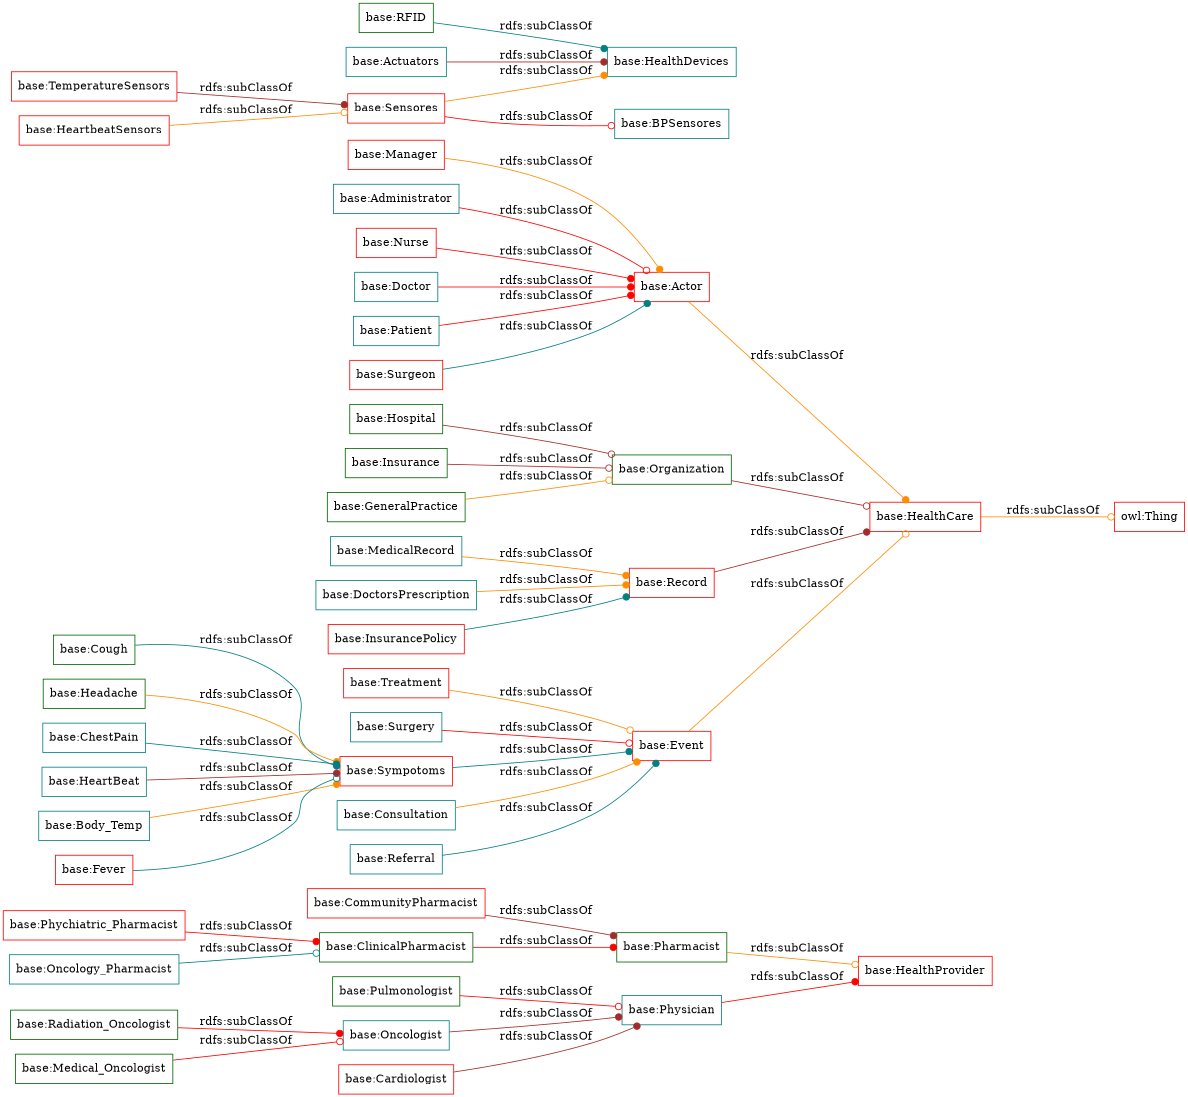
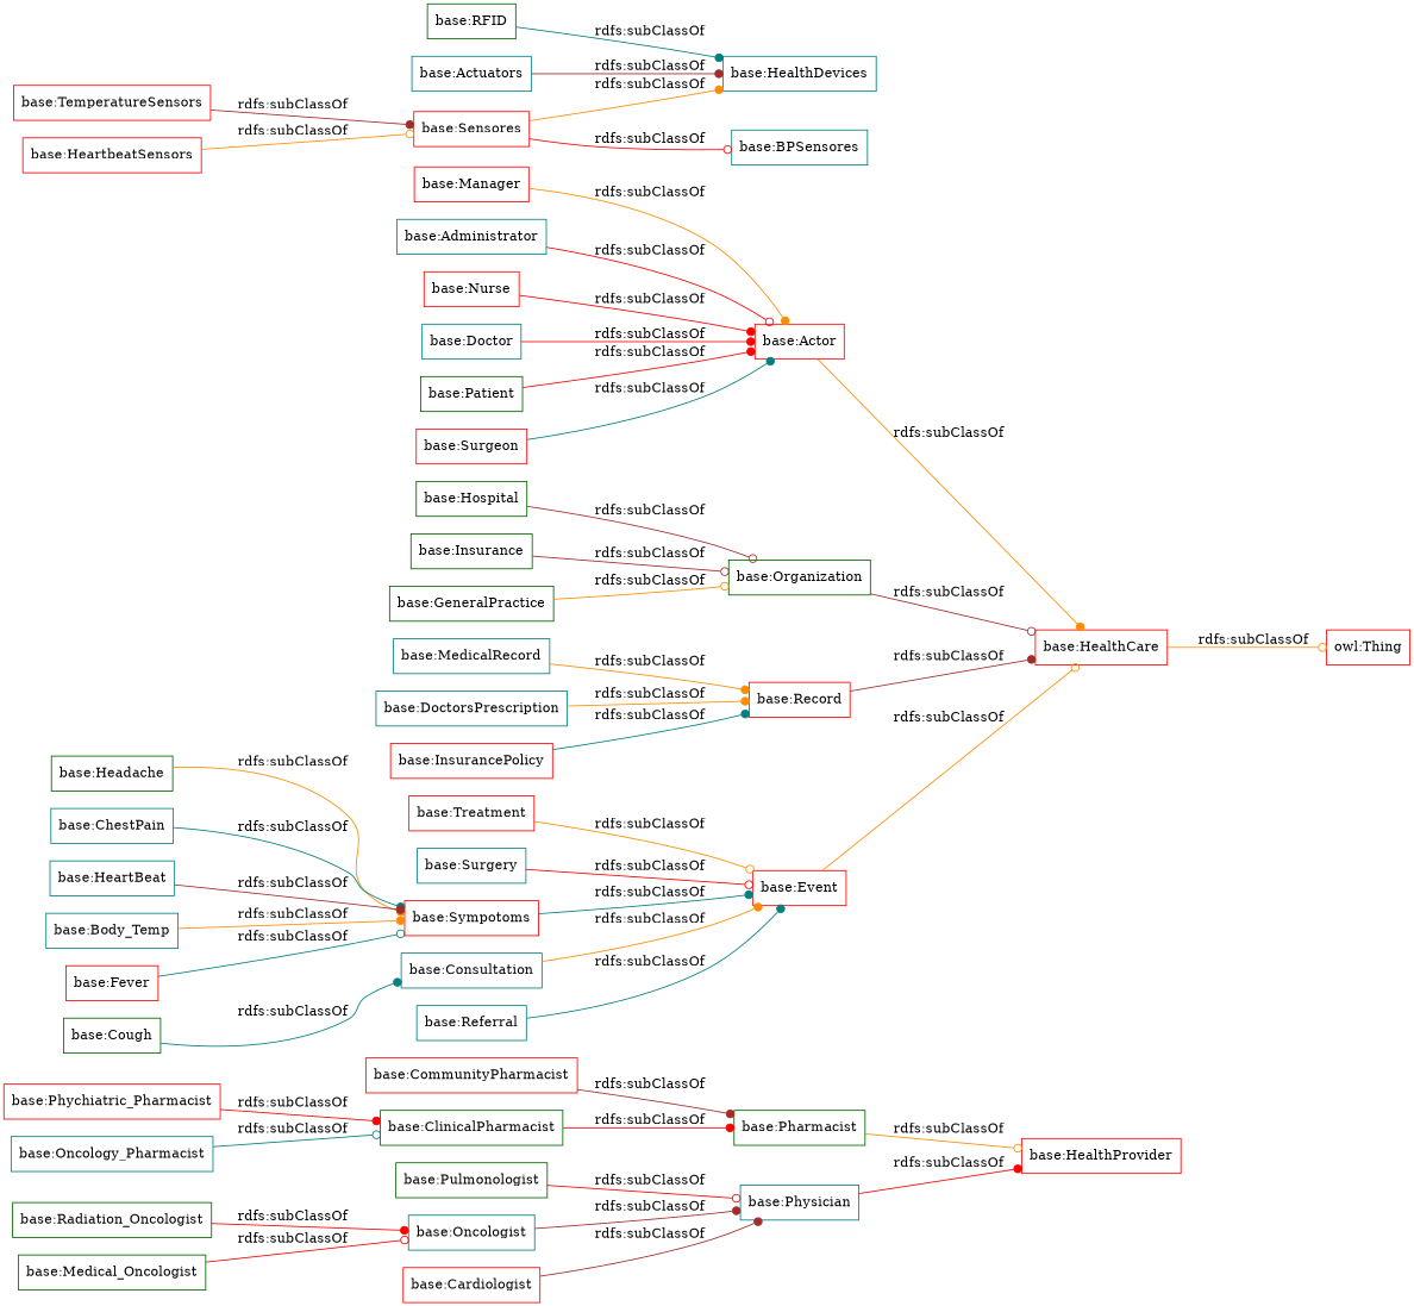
  digraph {
    rankdir=LR
    node [color=red shape=rectangle]
    edge [arrowhead=dot color=darkorange]
    "base:Pulmonologist" [color=darkgreen]
    "base:Physician" [color=teal]
    "base:HealthProvider"
    "base:Radiation_Oncologist" [color=darkgreen]
    "base:Oncologist" [color=teal]
    "base:ClinicalPharmacist" [color=darkgreen]
    "base:Pharmacist" [color=darkgreen]
    "base:Event"
    "base:HealthCare"
    "owl:Thing"
    "base:Treatment"
    "base:Surgery" [color=teal]
    "base:Cough" [color=darkgreen]
    "base:Sympotoms"
    "base:Headache" [color=darkgreen]
    "base:BPSensores" [color=teal]
    "base:Sensores"
    "base:HealthDevices" [color=teal]
    "base:Manager"
    "base:Actor"
    "base:CommunityPharmacist"
    "base:Hospital" [color=darkgreen]
    "base:Organization" [color=darkgreen]
    "base:Phychiatric_Pharmacist"
    "base:TemperatureSensors"
    "base:Oncology_Pharmacist" [color=teal]
    "base:Insurance" [color=darkgreen]
    "base:ChestPain" [color=teal]
    "base:Administrator" [color=teal]
    "base:Cardiologist"
    "base:GeneralPractice" [color=darkgreen]
    "base:HeartBeat" [color=teal]
    "base:MedicalRecord" [color=teal]
    "base:Record"
    "base:Nurse"
    "base:HeartbeatSensors"
    "base:Medical_Oncologist" [color=darkgreen]
    "base:Consultation" [color=teal]
    "base:Body_Temp" [color=teal]
    "base:DoctorsPrescription" [color=teal]
    "base:InsurancePolicy"
    "base:Doctor" [color=teal]
    "base:RFID" [color=darkgreen]
    "base:Fever"
    "base:Actuators" [color=teal]
-   "base:Patient" [color=teal]
+   "base:Patient" [color=darkgreen]
    "base:Referral" [color=teal]
    "base:Surgeon"
    "base:Pulmonologist" -> "base:Physician" [arrowhead=odot color=red label="rdfs:subClassOf"]
    "base:Physician" -> "base:HealthProvider" [color=red label="rdfs:subClassOf"]
    "base:Radiation_Oncologist" -> "base:Oncologist" [color=red label="rdfs:subClassOf"]
    "base:Oncologist" -> "base:Physician" [color=brown label="rdfs:subClassOf"]
    "base:ClinicalPharmacist" -> "base:Pharmacist" [color=red label="rdfs:subClassOf"]
    "base:Pharmacist" -> "base:HealthProvider" [arrowhead=odot label="rdfs:subClassOf"]
    "base:Event" -> "base:HealthCare" [arrowhead=odot label="rdfs:subClassOf"]
    "base:HealthCare" -> "owl:Thing" [arrowhead=odot label="rdfs:subClassOf"]
    "base:Treatment" -> "base:Event" [arrowhead=odot label="rdfs:subClassOf"]
    "base:Surgery" -> "base:Event" [arrowhead=odot color=red label="rdfs:subClassOf"]
-   "base:Cough" -> "base:Sympotoms" [color=teal label="rdfs:subClassOf"]
+   "base:Cough" -> "base:Consultation" [color=teal label="rdfs:subClassOf"]
    "base:Sympotoms" -> "base:Event" [color=teal label="rdfs:subClassOf"]
    "base:Headache" -> "base:Sympotoms" [label="rdfs:subClassOf"]
    "base:Sensores" -> "base:BPSensores" [arrowhead=odot color=red label="rdfs:subClassOf"]
    "base:Sensores" -> "base:HealthDevices" [label="rdfs:subClassOf"]
    "base:Manager" -> "base:Actor" [label="rdfs:subClassOf"]
    "base:Actor" -> "base:HealthCare" [label="rdfs:subClassOf"]
    "base:CommunityPharmacist" -> "base:Pharmacist" [color=brown label="rdfs:subClassOf"]
    "base:Hospital" -> "base:Organization" [arrowhead=odot color=brown label="rdfs:subClassOf"]
    "base:Organization" -> "base:HealthCare" [arrowhead=odot color=brown label="rdfs:subClassOf"]
    "base:Phychiatric_Pharmacist" -> "base:ClinicalPharmacist" [color=red label="rdfs:subClassOf"]
    "base:TemperatureSensors" -> "base:Sensores" [color=brown label="rdfs:subClassOf"]
    "base:Oncology_Pharmacist" -> "base:ClinicalPharmacist" [arrowhead=odot color=teal label="rdfs:subClassOf"]
    "base:Insurance" -> "base:Organization" [arrowhead=odot color=brown label="rdfs:subClassOf"]
    "base:ChestPain" -> "base:Sympotoms" [color=teal label="rdfs:subClassOf"]
    "base:Administrator" -> "base:Actor" [arrowhead=odot color=red label="rdfs:subClassOf"]
    "base:Cardiologist" -> "base:Physician" [color=brown label="rdfs:subClassOf"]
    "base:GeneralPractice" -> "base:Organization" [arrowhead=odot label="rdfs:subClassOf"]
    "base:HeartBeat" -> "base:Sympotoms" [color=brown label="rdfs:subClassOf"]
    "base:MedicalRecord" -> "base:Record" [label="rdfs:subClassOf"]
    "base:Record" -> "base:HealthCare" [color=brown label="rdfs:subClassOf"]
    "base:Nurse" -> "base:Actor" [color=red label="rdfs:subClassOf"]
    "base:HeartbeatSensors" -> "base:Sensores" [arrowhead=odot label="rdfs:subClassOf"]
    "base:Medical_Oncologist" -> "base:Oncologist" [arrowhead=odot color=red label="rdfs:subClassOf"]
    "base:Consultation" -> "base:Event" [label="rdfs:subClassOf"]
    "base:Body_Temp" -> "base:Sympotoms" [label="rdfs:subClassOf"]
    "base:DoctorsPrescription" -> "base:Record" [label="rdfs:subClassOf"]
    "base:InsurancePolicy" -> "base:Record" [color=teal label="rdfs:subClassOf"]
    "base:Doctor" -> "base:Actor" [color=red label="rdfs:subClassOf"]
    "base:RFID" -> "base:HealthDevices" [color=teal label="rdfs:subClassOf"]
    "base:Fever" -> "base:Sympotoms" [arrowhead=odot color=teal label="rdfs:subClassOf"]
    "base:Actuators" -> "base:HealthDevices" [color=brown label="rdfs:subClassOf"]
    "base:Patient" -> "base:Actor" [color=red label="rdfs:subClassOf"]
    "base:Referral" -> "base:Event" [color=teal label="rdfs:subClassOf"]
    "base:Surgeon" -> "base:Actor" [color=teal label="rdfs:subClassOf"]
  }
